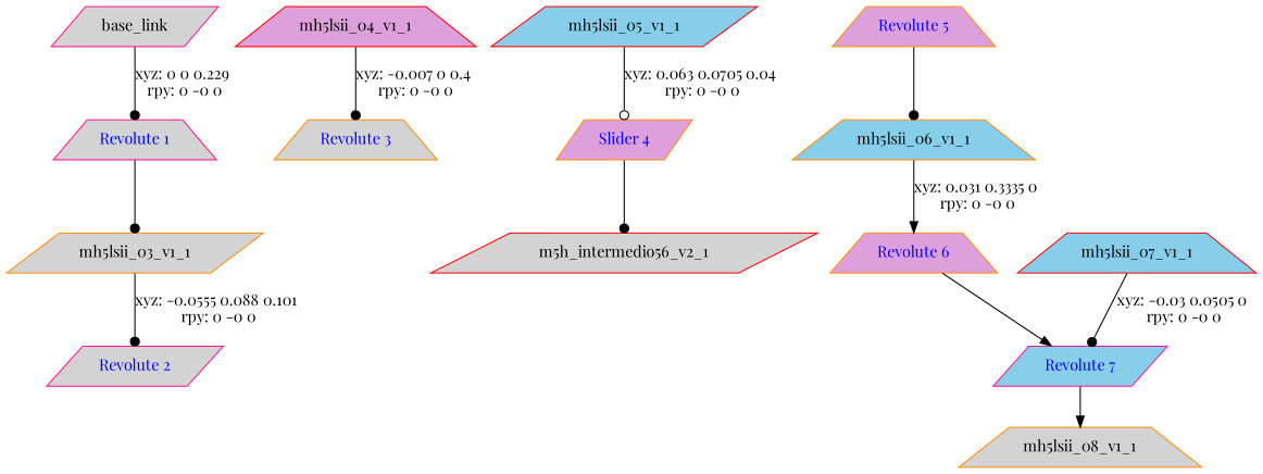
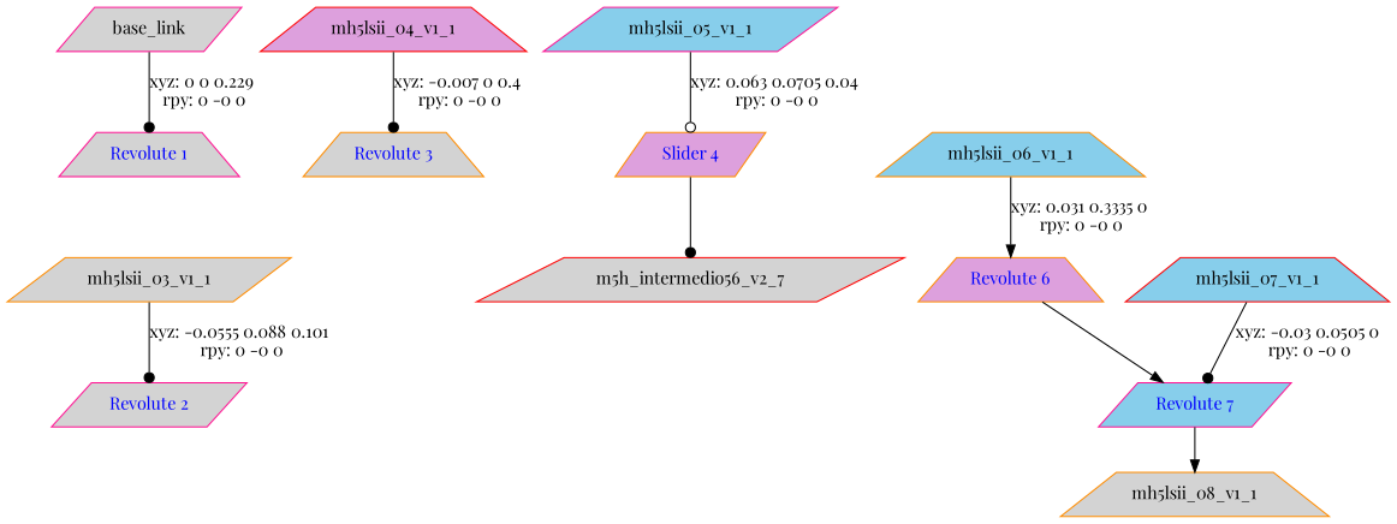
  digraph {
    fontname="Playfair Display"
    node [color=darkorange fillcolor=lightgrey fontname="Playfair Display" shape=trapezium style=filled]
    edge [arrowhead=dot fontname="Playfair Display"]
    n1 [color=deeppink label=base_link shape=parallelogram]
    "Revolute 1" [color=deeppink fontcolor=blue]
    n3 [label=mh5lsii_03_v1_1 shape=parallelogram]
    "Revolute 2" [color=deeppink fontcolor=blue shape=parallelogram]
    n5 [color=red fillcolor=plum label=mh5lsii_04_v1_1]
    "Revolute 3" [fontcolor=blue]
-   n7 [color=red fillcolor=skyblue label=mh5lsii_05_v1_1 shape=parallelogram]
+   n7 [color=deeppink fillcolor=skyblue label=mh5lsii_05_v1_1 shape=parallelogram]
    "Slider 4" [fillcolor=plum fontcolor=blue shape=parallelogram]
-   n9 [color=red label=m5h_intermedio56_v2_1 shape=parallelogram]
-   "Revolute 5" [fillcolor=plum fontcolor=blue]
+   n9 [color=red label=m5h_intermedio56_v2_7 shape=parallelogram]
    n11 [fillcolor=skyblue label=mh5lsii_06_v1_1]
    "Revolute 6" [fillcolor=plum fontcolor=blue]
    "Revolute 7" [color=deeppink fillcolor=skyblue fontcolor=blue shape=parallelogram]
    n14 [color=red fillcolor=skyblue label=mh5lsii_07_v1_1]
    n15 [label=mh5lsii_08_v1_1]
    n1 -> "Revolute 1" [label="xyz: 0 0 0.229 \nrpy: 0 -0 0"]
-   "Revolute 1" -> n3
    n3 -> "Revolute 2" [label="xyz: -0.0555 0.088 0.101 \nrpy: 0 -0 0"]
    n5 -> "Revolute 3" [label="xyz: -0.007 0 0.4 \nrpy: 0 -0 0"]
    n7 -> "Slider 4" [arrowhead=odot label="xyz: 0.063 0.0705 0.04 \nrpy: 0 -0 0"]
    "Slider 4" -> n9
-   "Revolute 5" -> n11
    n11 -> "Revolute 6" [arrowhead=normal label="xyz: 0.031 0.3335 0 \nrpy: 0 -0 0"]
    "Revolute 6" -> "Revolute 7" [arrowhead=normal]
    "Revolute 7" -> n15 [arrowhead=normal]
    n14 -> "Revolute 7" [label="xyz: -0.03 0.0505 0 \nrpy: 0 -0 0"]
  }
